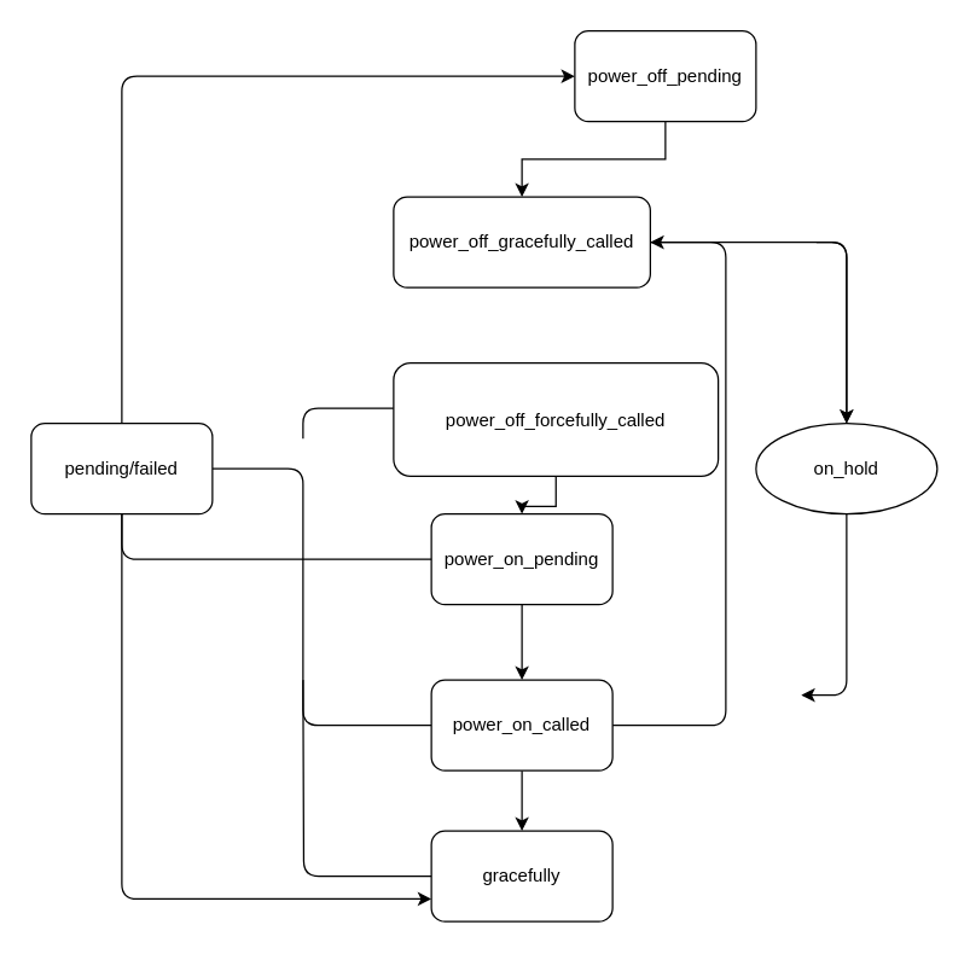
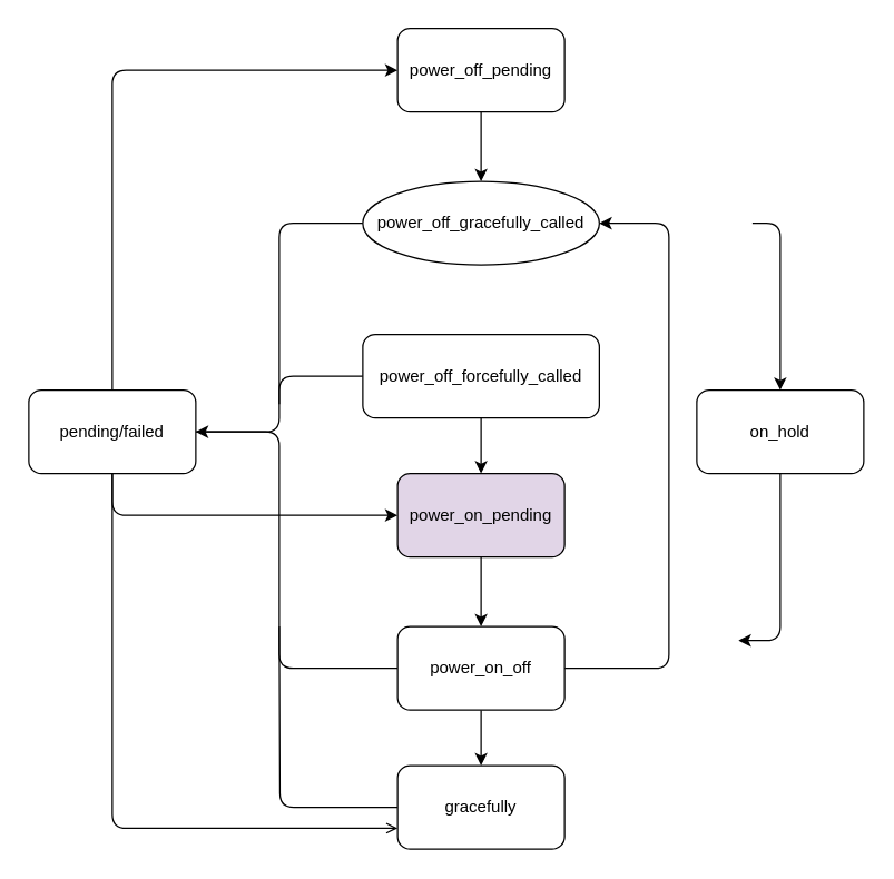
  <mxCell id="0" />
  <mxCell id="1" parent="0" />
  <mxCell id="2" style="edgeStyle=orthogonalEdgeStyle;rounded=0;orthogonalLoop=1;jettySize=auto;html=1;entryX=0.5;entryY=0;entryDx=0;entryDy=0;" parent="1" source="4" target="7" edge="1"><mxGeometry relative="1" as="geometry" /></mxCell>
  <mxCell id="3" style="edgeStyle=orthogonalEdgeStyle;rounded=1;orthogonalLoop=1;jettySize=auto;html=1;endArrow=none;endFill=0;exitX=0;exitY=0.5;exitDx=0;exitDy=0;entryX=1;entryY=0.5;entryDx=0;entryDy=0;" parent="1" source="7" target="20" edge="1"><mxGeometry relative="1" as="geometry"><mxPoint x="200" y="240" as="targetPoint" /><Array as="points"><mxPoint x="200" y="480" /><mxPoint x="200" y="310" /></Array></mxGeometry></mxCell>
- <mxCell id="4" value="power_on_pending" style="rounded=1;whiteSpace=wrap;html=1;" parent="1" vertex="1"><mxGeometry x="285" y="340" width="120" height="60" as="geometry" /></mxCell>
+ <mxCell id="4" value="power_on_pending" style="rounded=1;whiteSpace=wrap;html=1;fillColor=#e1d5e7;" parent="1" vertex="1"><mxGeometry x="285" y="340" width="120" height="60" as="geometry" /></mxCell>
  <mxCell id="5" style="edgeStyle=orthogonalEdgeStyle;rounded=0;orthogonalLoop=1;jettySize=auto;html=1;" parent="1" source="7" target="16" edge="1"><mxGeometry relative="1" as="geometry" /></mxCell>
  <mxCell id="6" style="edgeStyle=orthogonalEdgeStyle;rounded=1;orthogonalLoop=1;jettySize=auto;html=1;entryX=1;entryY=0.5;entryDx=0;entryDy=0;" edge="1" parent="1" source="7" target="11"><mxGeometry relative="1" as="geometry"><Array as="points"><mxPoint x="480" y="480" /><mxPoint x="480" y="160" /></Array></mxGeometry></mxCell>
- <mxCell id="7" value="power_on_called" style="rounded=1;whiteSpace=wrap;html=1;" parent="1" vertex="1"><mxGeometry x="285" y="450" width="120" height="60" as="geometry" /></mxCell>
+ <mxCell id="7" value="power_on_off" style="rounded=1;whiteSpace=wrap;html=1;" parent="1" vertex="1"><mxGeometry x="285" y="450" width="120" height="60" as="geometry" /></mxCell>
  <mxCell id="8" style="edgeStyle=orthogonalEdgeStyle;rounded=0;orthogonalLoop=1;jettySize=auto;html=1;entryX=0.5;entryY=0;entryDx=0;entryDy=0;" parent="1" source="9" target="11" edge="1"><mxGeometry relative="1" as="geometry" /></mxCell>
- <mxCell id="9" value="power_off_pending" style="rounded=1;whiteSpace=wrap;html=1;" parent="1" vertex="1"><mxGeometry x="380" y="20" width="120" height="60" as="geometry" /></mxCell>
- <mxCell id="10" style="edgeStyle=orthogonalEdgeStyle;orthogonalLoop=1;jettySize=auto;html=1;strokeColor=default;rounded=1;" parent="1" source="11" target="23" edge="1"><mxGeometry relative="1" as="geometry" /></mxCell>
- <mxCell id="11" value="power_off_gracefully_called" style="rounded=1;whiteSpace=wrap;html=1;" parent="1" vertex="1"><mxGeometry x="260" y="130" width="170" height="60" as="geometry" /></mxCell>
+ <mxCell id="9" value="power_off_pending" style="rounded=1;whiteSpace=wrap;html=1;" parent="1" vertex="1"><mxGeometry x="285" y="20" width="120" height="60" as="geometry" /></mxCell>
+ <mxCell id="10" style="edgeStyle=orthogonalEdgeStyle;orthogonalLoop=1;jettySize=auto;html=1;entryX=1;entryY=0.5;entryDx=0;entryDy=0;strokeColor=default;rounded=1;" parent="1" source="11" target="20" edge="1"><mxGeometry relative="1" as="geometry" /></mxCell>
+ <mxCell id="11" value="power_off_gracefully_called" style="ellipse;whiteSpace=wrap;html=1;" parent="1" vertex="1"><mxGeometry x="260" y="130" width="170" height="60" as="geometry" /></mxCell>
  <mxCell id="12" style="edgeStyle=orthogonalEdgeStyle;rounded=0;orthogonalLoop=1;jettySize=auto;html=1;entryX=0.5;entryY=0;entryDx=0;entryDy=0;" parent="1" source="14" target="4" edge="1"><mxGeometry relative="1" as="geometry" /></mxCell>
  <mxCell id="13" style="edgeStyle=orthogonalEdgeStyle;rounded=1;orthogonalLoop=1;jettySize=auto;html=1;endArrow=none;endFill=0;" parent="1" source="14" edge="1"><mxGeometry relative="1" as="geometry"><mxPoint x="200" y="290" as="targetPoint" /><Array as="points"><mxPoint x="200" y="270" /></Array></mxGeometry></mxCell>
- <mxCell id="14" value="power_off_forcefully_called" style="rounded=1;whiteSpace=wrap;html=1;" parent="1" vertex="1"><mxGeometry x="260" y="240" width="215" height="75" as="geometry" /></mxCell>
+ <mxCell id="14" value="power_off_forcefully_called" style="rounded=1;whiteSpace=wrap;html=1;" parent="1" vertex="1"><mxGeometry x="260" y="240" width="170" height="60" as="geometry" /></mxCell>
  <mxCell id="15" style="edgeStyle=orthogonalEdgeStyle;rounded=1;orthogonalLoop=1;jettySize=auto;html=1;exitX=0;exitY=0.5;exitDx=0;exitDy=0;endArrow=none;endFill=0;" parent="1" source="16" edge="1"><mxGeometry relative="1" as="geometry"><mxPoint x="200" y="450" as="targetPoint" /></mxGeometry></mxCell>
  <mxCell id="16" value="gracefully" style="rounded=1;whiteSpace=wrap;html=1;" parent="1" vertex="1"><mxGeometry x="285" y="550" width="120" height="60" as="geometry" /></mxCell>
  <mxCell id="17" style="edgeStyle=orthogonalEdgeStyle;rounded=1;orthogonalLoop=1;jettySize=auto;html=1;entryX=0;entryY=0.5;entryDx=0;entryDy=0;endArrow=classic;endFill=1;" parent="1" source="20" target="9" edge="1"><mxGeometry relative="1" as="geometry"><Array as="points"><mxPoint x="80" y="50" /></Array></mxGeometry></mxCell>
- <mxCell id="18" style="edgeStyle=orthogonalEdgeStyle;rounded=1;orthogonalLoop=1;jettySize=auto;html=1;entryX=0;entryY=0.5;entryDx=0;entryDy=0;endArrow=none;endFill=1;" parent="1" source="20" target="4" edge="1"><mxGeometry relative="1" as="geometry"><Array as="points"><mxPoint x="80" y="370" /></Array></mxGeometry></mxCell>
- <mxCell id="19" style="edgeStyle=orthogonalEdgeStyle;rounded=1;orthogonalLoop=1;jettySize=auto;html=1;entryX=0;entryY=0.75;entryDx=0;entryDy=0;endArrow=classic;endFill=1;" parent="1" source="20" target="16" edge="1"><mxGeometry relative="1" as="geometry"><Array as="points"><mxPoint x="80" y="595" /></Array></mxGeometry></mxCell>
+ <mxCell id="18" style="edgeStyle=orthogonalEdgeStyle;rounded=1;orthogonalLoop=1;jettySize=auto;html=1;entryX=0;entryY=0.5;entryDx=0;entryDy=0;endArrow=classic;endFill=1;" parent="1" source="20" target="4" edge="1"><mxGeometry relative="1" as="geometry"><Array as="points"><mxPoint x="80" y="370" /></Array></mxGeometry></mxCell>
+ <mxCell id="19" style="edgeStyle=orthogonalEdgeStyle;rounded=1;orthogonalLoop=1;jettySize=auto;html=1;entryX=0;entryY=0.75;entryDx=0;entryDy=0;endArrow=open;endFill=1;" parent="1" source="20" target="16" edge="1"><mxGeometry relative="1" as="geometry"><Array as="points"><mxPoint x="80" y="595" /></Array></mxGeometry></mxCell>
  <mxCell id="20" value="pending/failed" style="rounded=1;whiteSpace=wrap;html=1;" parent="1" vertex="1"><mxGeometry x="20" y="280" width="120" height="60" as="geometry" /></mxCell>
  <mxCell id="21" style="edgeStyle=orthogonalEdgeStyle;rounded=1;orthogonalLoop=1;jettySize=auto;html=1;strokeColor=default;endArrow=none;endFill=0;startArrow=classic;startFill=1;" parent="1" source="23" edge="1"><mxGeometry relative="1" as="geometry"><mxPoint x="540" y="160" as="targetPoint" /><Array as="points"><mxPoint x="560" y="160" /></Array></mxGeometry></mxCell>
  <mxCell id="22" style="edgeStyle=orthogonalEdgeStyle;rounded=1;orthogonalLoop=1;jettySize=auto;html=1;strokeColor=default;endArrow=classic;endFill=1;" parent="1" source="23" edge="1"><mxGeometry relative="1" as="geometry"><mxPoint x="530" y="460" as="targetPoint" /><Array as="points"><mxPoint x="560" y="460" /></Array></mxGeometry></mxCell>
- <mxCell id="23" value="on_hold" style="ellipse;whiteSpace=wrap;html=1;" parent="1" vertex="1"><mxGeometry x="500" y="280" width="120" height="60" as="geometry" /></mxCell>
+ <mxCell id="23" value="on_hold" style="rounded=1;whiteSpace=wrap;html=1;" parent="1" vertex="1"><mxGeometry x="500" y="280" width="120" height="60" as="geometry" /></mxCell>
